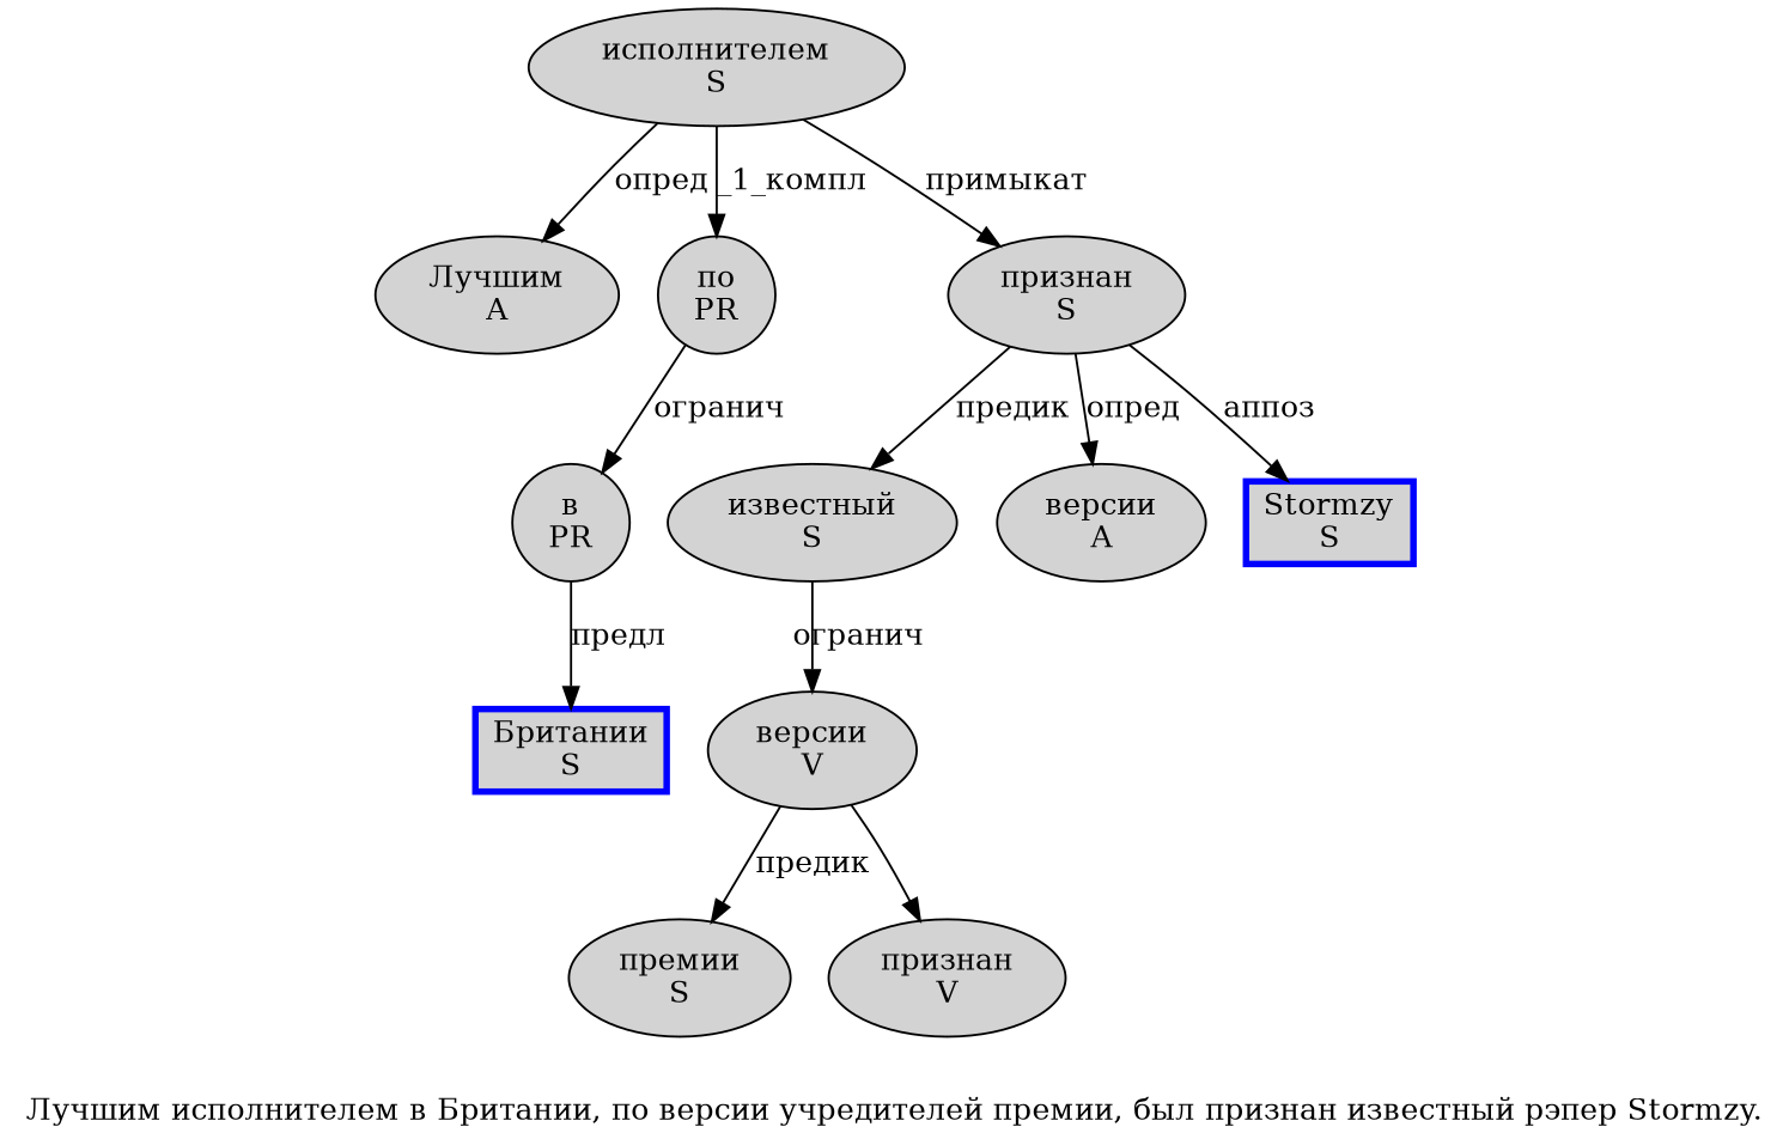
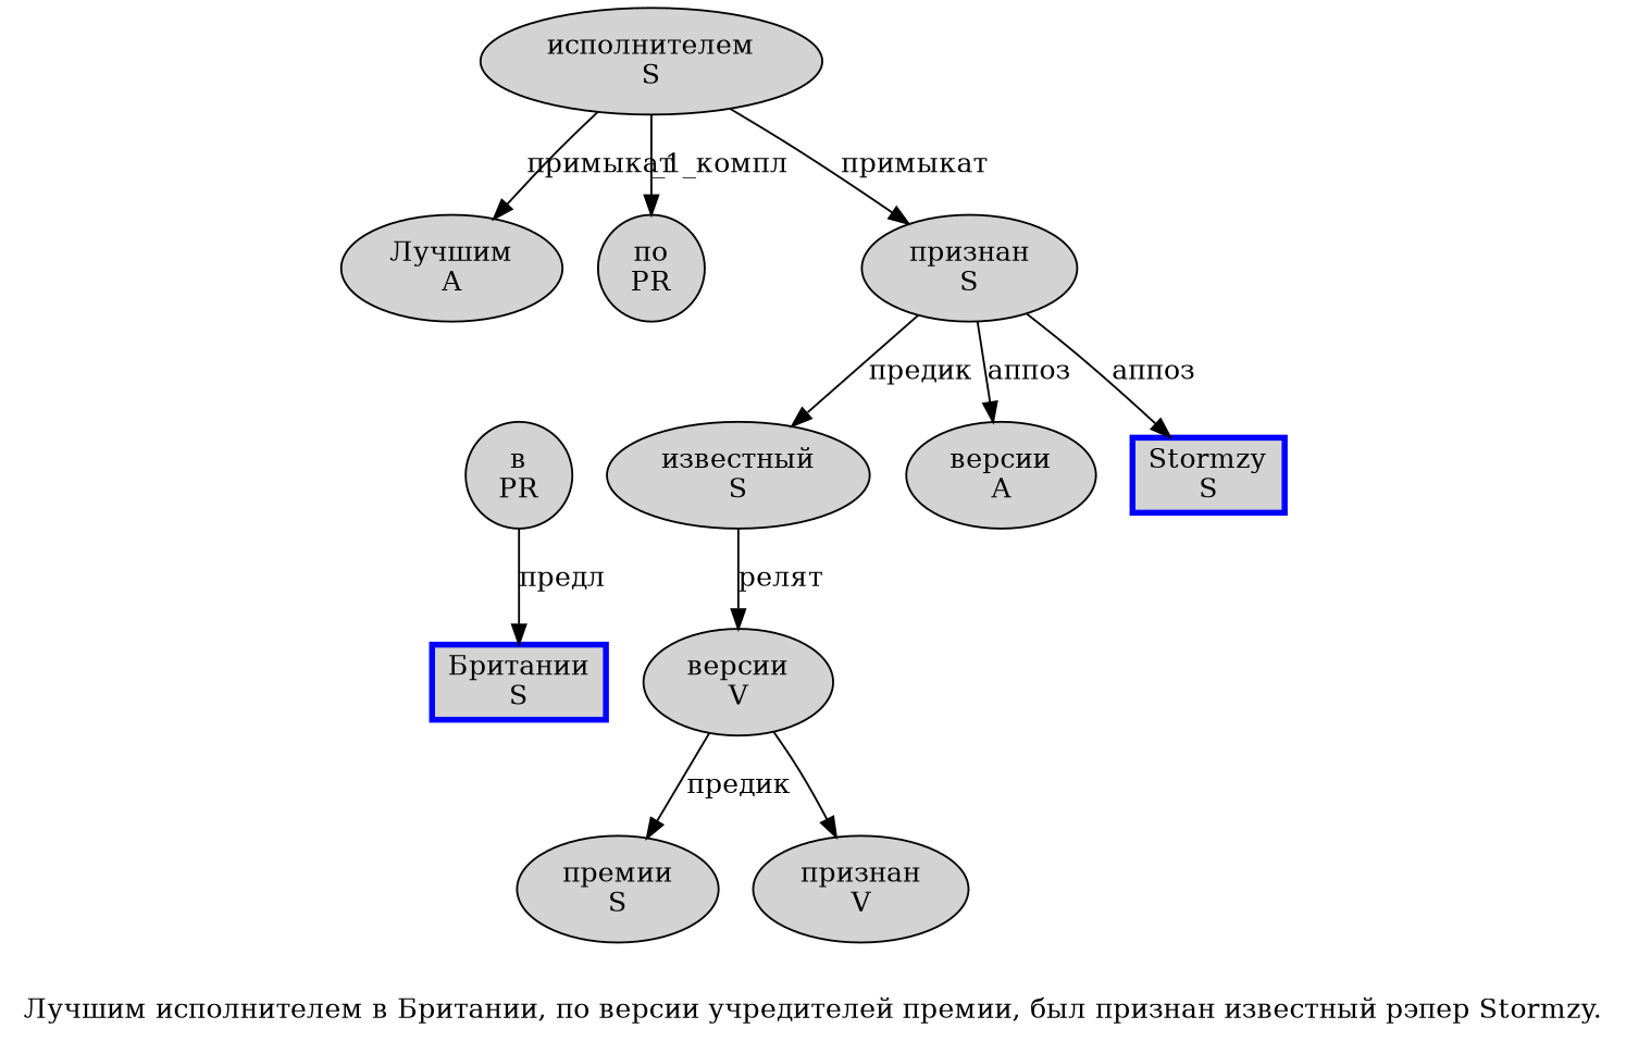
  digraph {
    label="Лучшим исполнителем в Британии, по версии учредителей премии, был признан известный рэпер Stormzy."
    node [fillcolor=lightgray penwidth=1 shape=ellipse style=filled]
    n1 [label="Лучшим\nA"]
    n2 [label="исполнителем\nS"]
    n3 [label="по\nPR"]
    n4 [label="признан\nS"]
    n5 [label="в\nPR"]
    n6 [label="известный\nS"]
    n7 [label="версии\nA"]
    n8 [color=blue label="Stormzy\nS" penwidth=3 shape=box]
    n9 [color=blue label="Британии\nS" penwidth=3 shape=box]
    n10 [label="версии\nV"]
    n11 [label="премии\nS"]
    n12 [label="признан\nV"]
-   n2 -> n1 [label="опред"]
+   n2 -> n1 [label="примыкат"]
    n2 -> n3 [label="_1_компл"]
    n2 -> n4 [label="примыкат"]
-   n3 -> n5 [label="огранич"]
    n4 -> n6 [label="предик"]
-   n4 -> n7 [label="опред"]
+   n4 -> n7 [label="аппоз"]
    n4 -> n8 [label="аппоз"]
    n5 -> n9 [label="предл"]
-   n6 -> n10 [label="огранич"]
+   n6 -> n10 [label="релят"]
    n10 -> n11 [label="предик"]
    n10 -> n12
  }
